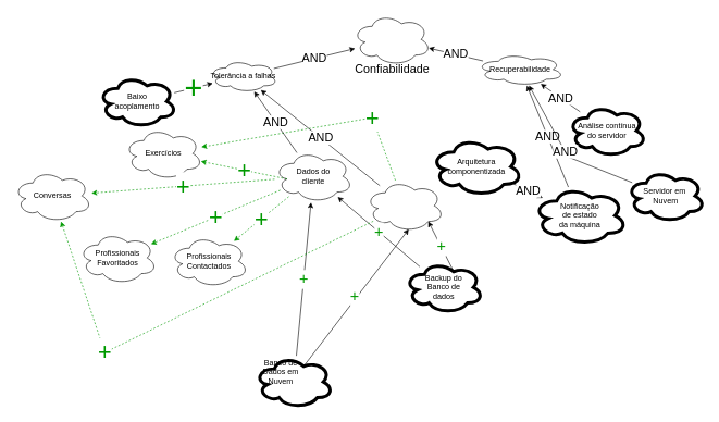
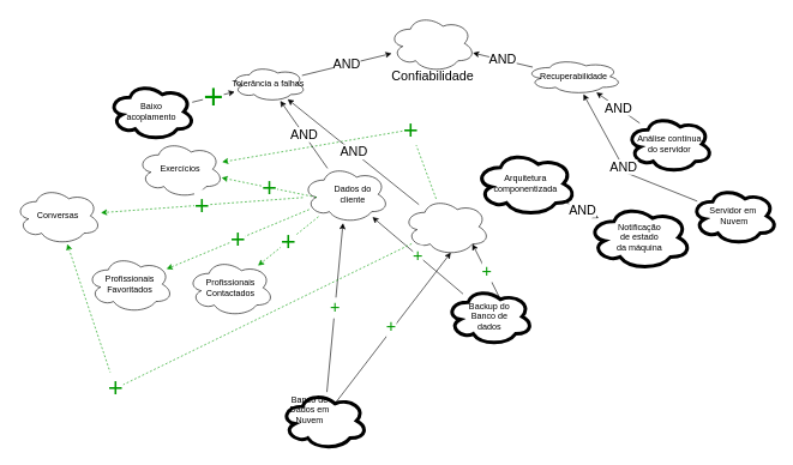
  <mxCell id="0" />
  <mxCell id="1" parent="0" />
  <mxCell id="2" value="&lt;font style=&quot;font-size: 24px;&quot; color=&quot;#009900&quot;&gt;+&lt;/font&gt;" style="endArrow=classic;html=1;rounded=0;fontSize=9;fontColor=#000000;exitX=0.625;exitY=0.2;exitDx=0;exitDy=0;exitPerimeter=0;entryX=0.55;entryY=0.95;entryDx=0;entryDy=0;entryPerimeter=0;" edge="1" parent="1" source="32" target="14"><mxGeometry x="-0.005" y="3" relative="1" as="geometry"><mxPoint x="634" y="130" as="sourcePoint" /><mxPoint x="634" y="130" as="targetPoint" /><mxPoint as="offset" /></mxGeometry></mxCell>
  <mxCell id="3" value="&lt;font style=&quot;font-size: 24px;&quot; color=&quot;#009900&quot;&gt;+&lt;/font&gt;" style="endArrow=classic;html=1;rounded=0;fontSize=9;fontColor=#000000;exitX=0.625;exitY=0.2;exitDx=0;exitDy=0;exitPerimeter=0;entryX=0.8;entryY=0.8;entryDx=0;entryDy=0;entryPerimeter=0;" edge="1" parent="1" source="23" target="14"><mxGeometry relative="1" as="geometry"><mxPoint x="715" y="305" as="sourcePoint" /><mxPoint x="715" y="305" as="targetPoint" /></mxGeometry></mxCell>
  <mxCell id="4" value="Tolerância a falhas" style="ellipse;shape=cloud;whiteSpace=wrap;html=1;imageBorder=none;" vertex="1" parent="1"><mxGeometry x="320" y="91" width="105" height="50" as="geometry" /></mxCell>
  <mxCell id="5" value="Recuperabilidade" style="ellipse;shape=cloud;whiteSpace=wrap;html=1;imageBorder=none;" vertex="1" parent="1"><mxGeometry x="730" y="81" width="134" height="50" as="geometry" /></mxCell>
  <mxCell id="6" value="&lt;font style=&quot;font-size: 18px;&quot;&gt;AND&lt;/font&gt;" style="endArrow=classic;html=1;rounded=0;fontSize=9;fontColor=#000000;" edge="1" parent="1" source="4" target="12"><mxGeometry relative="1" as="geometry"><mxPoint x="470" y="120" as="sourcePoint" /><mxPoint x="570" y="120" as="targetPoint" /></mxGeometry></mxCell>
  <mxCell id="7" value="&lt;font style=&quot;font-size: 18px;&quot;&gt;AND&lt;/font&gt;" style="endArrow=classic;html=1;rounded=0;fontSize=9;fontColor=#000000;" edge="1" parent="1" source="5" target="12"><mxGeometry relative="1" as="geometry"><mxPoint x="513.186" y="136.988" as="sourcePoint" /><mxPoint x="553.605" y="101.801" as="targetPoint" /></mxGeometry></mxCell>
  <mxCell id="8" value="" style="group" vertex="1" connectable="0" parent="1"><mxGeometry x="260" y="360" width="120" height="80" as="geometry" /></mxCell>
  <mxCell id="9" value="" style="ellipse;shape=cloud;whiteSpace=wrap;html=1;imageBorder=none;" vertex="1" parent="8"><mxGeometry width="120" height="80" as="geometry" /></mxCell>
  <mxCell id="10" value="Profissionais&lt;br&gt;Contactados" style="text;html=1;strokeColor=none;fillColor=none;align=center;verticalAlign=middle;whiteSpace=wrap;rounded=0;container=1;" vertex="1" parent="8"><mxGeometry x="30" y="25" width="60" height="30" as="geometry" /></mxCell>
  <mxCell id="11" value="" style="group" vertex="1" connectable="0" parent="1"><mxGeometry x="540" y="20" width="120" height="80" as="geometry" /></mxCell>
  <mxCell id="12" value="" style="ellipse;shape=cloud;whiteSpace=wrap;html=1;imageBorder=none;" vertex="1" parent="11"><mxGeometry width="120" height="80" as="geometry" /></mxCell>
  <mxCell id="13" value="" style="group" vertex="1" connectable="0" parent="1"><mxGeometry x="560" y="275" width="120" height="80" as="geometry" /></mxCell>
  <mxCell id="14" value="" style="ellipse;shape=cloud;whiteSpace=wrap;html=1;imageBorder=none;" vertex="1" parent="13"><mxGeometry width="120" height="80" as="geometry" /></mxCell>
  <mxCell id="15" value="Análise contínua&lt;br&gt;do servidor" style="ellipse;shape=cloud;whiteSpace=wrap;html=1;strokeColor=#000000;strokeWidth=5;" vertex="1" parent="1"><mxGeometry x="870" y="160" width="120" height="80" as="geometry" /></mxCell>
  <mxCell id="16" value="Notificação&lt;br&gt;de estado &lt;br&gt;da máquina" style="ellipse;shape=cloud;whiteSpace=wrap;html=1;strokeColor=#000000;strokeWidth=5;" vertex="1" parent="1"><mxGeometry x="817" y="285" width="143" height="90" as="geometry" /></mxCell>
  <mxCell id="17" value="Servidor em&amp;nbsp;&lt;br&gt;Nuvem" style="ellipse;shape=cloud;whiteSpace=wrap;html=1;strokeColor=#000000;strokeWidth=5;" vertex="1" parent="1"><mxGeometry x="960" y="260" width="120" height="80" as="geometry" /></mxCell>
  <mxCell id="18" value="&lt;font style=&quot;font-size: 24px;&quot; color=&quot;#009900&quot;&gt;+&lt;/font&gt;" style="endArrow=classic;html=1;rounded=0;fontSize=9;fontColor=#000000;" edge="1" parent="1" source="32" target="29"><mxGeometry relative="1" as="geometry"><mxPoint x="564" y="431" as="sourcePoint" /><mxPoint x="650" y="351" as="targetPoint" /></mxGeometry></mxCell>
  <mxCell id="19" value="&lt;font style=&quot;font-size: 24px;&quot; color=&quot;#009900&quot;&gt;+&lt;/font&gt;" style="endArrow=classic;html=1;rounded=0;fontSize=9;fontColor=#000000;" edge="1" parent="1" source="23" target="29"><mxGeometry relative="1" as="geometry"><mxPoint x="740" y="431" as="sourcePoint" /><mxPoint x="680" y="339" as="targetPoint" /></mxGeometry></mxCell>
  <mxCell id="20" value="Baixo &lt;br&gt;acoplamento" style="ellipse;shape=cloud;whiteSpace=wrap;html=1;strokeColor=#000000;strokeWidth=5;" vertex="1" parent="1"><mxGeometry x="150" y="115" width="120" height="80" as="geometry" /></mxCell>
  <mxCell id="21" value="Arquitetura &lt;br&gt;componentizada" style="ellipse;shape=cloud;whiteSpace=wrap;html=1;strokeColor=#000000;strokeWidth=5;" vertex="1" parent="1"><mxGeometry x="660" y="210" width="140" height="90" as="geometry" /></mxCell>
  <mxCell id="22" value="" style="group" vertex="1" connectable="0" parent="1"><mxGeometry x="620" y="400" width="120" height="80" as="geometry" /></mxCell>
  <mxCell id="23" value="" style="ellipse;shape=cloud;whiteSpace=wrap;html=1;strokeColor=#000000;strokeWidth=5;" vertex="1" parent="22"><mxGeometry width="120" height="80" as="geometry" /></mxCell>
  <mxCell id="24" value="Backup do Banco de dados" style="text;html=1;strokeColor=none;fillColor=none;align=center;verticalAlign=middle;whiteSpace=wrap;rounded=0;" vertex="1" parent="22"><mxGeometry x="30" y="25" width="60" height="30" as="geometry" /></mxCell>
  <mxCell id="25" value="" style="group" vertex="1" connectable="0" parent="1"><mxGeometry x="120" y="355" width="120" height="80" as="geometry" /></mxCell>
  <mxCell id="26" value="" style="ellipse;shape=cloud;whiteSpace=wrap;html=1;imageBorder=none;" vertex="1" parent="25"><mxGeometry width="120" height="80" as="geometry" /></mxCell>
  <mxCell id="27" value="Profissionais&lt;br&gt;Favoritados" style="text;html=1;strokeColor=none;fillColor=none;align=center;verticalAlign=middle;whiteSpace=wrap;rounded=0;container=1;" vertex="1" parent="25"><mxGeometry x="30" y="25" width="60" height="30" as="geometry" /></mxCell>
  <mxCell id="28" value="" style="group" vertex="1" connectable="0" parent="1"><mxGeometry x="420" y="230" width="120" height="80" as="geometry" /></mxCell>
  <mxCell id="29" value="" style="ellipse;shape=cloud;whiteSpace=wrap;html=1;imageBorder=none;" vertex="1" parent="28"><mxGeometry width="120" height="80" as="geometry" /></mxCell>
- <mxCell id="30" value="Dados do cliente" style="text;html=1;strokeColor=none;fillColor=none;align=center;verticalAlign=middle;whiteSpace=wrap;rounded=0;" vertex="1" parent="28"><mxGeometry x="30" y="25" width="60" height="30" as="geometry" /></mxCell>
+ <mxCell id="30" value="Dados do cliente" style="text;html=1;strokeColor=none;fillColor=none;align=center;verticalAlign=middle;whiteSpace=wrap;rounded=0;" vertex="1" parent="28"><mxGeometry x="40" y="25" width="60" height="30" as="geometry" /></mxCell>
  <mxCell id="31" value="" style="group" vertex="1" connectable="0" parent="1"><mxGeometry x="390" y="545" width="120" height="80" as="geometry" /></mxCell>
  <mxCell id="32" value="" style="ellipse;shape=cloud;whiteSpace=wrap;html=1;strokeColor=#000000;strokeWidth=5;" vertex="1" parent="31"><mxGeometry width="120" height="80" as="geometry" /></mxCell>
  <mxCell id="33" value="Banco de Dados em Nuvem" style="text;html=1;strokeColor=none;fillColor=none;align=center;verticalAlign=middle;whiteSpace=wrap;rounded=0;" vertex="1" parent="31"><mxGeometry x="10" y="10" width="60" height="30" as="geometry" /></mxCell>
  <mxCell id="34" value="&lt;font style=&quot;font-size: 18px;&quot;&gt;AND&lt;/font&gt;" style="endArrow=classic;html=1;rounded=0;fontSize=9;fontColor=#000000;" edge="1" parent="1" source="21" target="16"><mxGeometry relative="1" as="geometry"><mxPoint x="730" y="190" as="sourcePoint" /><mxPoint x="830" y="190" as="targetPoint" /></mxGeometry></mxCell>
  <mxCell id="35" value="&lt;font style=&quot;font-size: 18px;&quot;&gt;AND&lt;/font&gt;" style="endArrow=classic;html=1;rounded=0;fontSize=9;fontColor=#000000;" edge="1" parent="1" source="15" target="5"><mxGeometry relative="1" as="geometry"><mxPoint x="777.871" y="220.681" as="sourcePoint" /><mxPoint x="763.839" y="169.869" as="targetPoint" /></mxGeometry></mxCell>
- <mxCell id="36" value="&lt;font style=&quot;font-size: 18px;&quot;&gt;AND&lt;/font&gt;" style="endArrow=classic;html=1;rounded=0;fontSize=9;fontColor=#000000;" edge="1" parent="1" source="16" target="5"><mxGeometry relative="1" as="geometry"><mxPoint x="860" y="270" as="sourcePoint" /><mxPoint x="960" y="270" as="targetPoint" /></mxGeometry></mxCell>
  <mxCell id="37" value="&lt;font style=&quot;font-size: 18px;&quot;&gt;AND&lt;/font&gt;" style="endArrow=classic;html=1;rounded=0;fontSize=9;fontColor=#000000;" edge="1" parent="1" source="17" target="5"><mxGeometry relative="1" as="geometry"><mxPoint x="1070" y="220" as="sourcePoint" /><mxPoint x="1170" y="220" as="targetPoint" /><Array as="points"><mxPoint x="870" y="240" /></Array></mxGeometry></mxCell>
  <mxCell id="38" value="&lt;font style=&quot;font-size: 48px;&quot; color=&quot;#009900&quot;&gt;+&lt;/font&gt;" style="endArrow=classic;html=1;rounded=0;fontSize=9;fontColor=#000000;" edge="1" parent="1" source="20" target="4"><mxGeometry relative="1" as="geometry"><mxPoint x="260" y="130" as="sourcePoint" /><mxPoint x="360" y="130" as="targetPoint" /></mxGeometry></mxCell>
  <mxCell id="39" value="" style="group" vertex="1" connectable="0" parent="1"><mxGeometry x="20" y="260" width="120" height="80" as="geometry" /></mxCell>
  <mxCell id="40" value="" style="ellipse;shape=cloud;whiteSpace=wrap;html=1;imageBorder=none;" vertex="1" parent="39"><mxGeometry width="120" height="80" as="geometry" /></mxCell>
  <mxCell id="41" value="Conversas" style="text;html=1;strokeColor=none;fillColor=none;align=center;verticalAlign=middle;whiteSpace=wrap;rounded=0;container=1;" vertex="1" parent="39"><mxGeometry x="30" y="25" width="60" height="30" as="geometry" /></mxCell>
  <mxCell id="42" value="" style="group" vertex="1" connectable="0" parent="1"><mxGeometry y="195" width="120" height="80" as="geometry" x="190" /></mxCell>
  <mxCell id="43" value="" style="ellipse;shape=cloud;whiteSpace=wrap;html=1;imageBorder=none;" vertex="1" parent="42"><mxGeometry width="120" height="80" as="geometry" /></mxCell>
  <mxCell id="44" value="Exercícios" style="text;html=1;strokeColor=none;fillColor=none;align=center;verticalAlign=middle;whiteSpace=wrap;rounded=0;container=1;" vertex="1" parent="42"><mxGeometry x="30" y="25" width="60" height="30" as="geometry" /></mxCell>
  <mxCell id="45" value="&lt;font style=&quot;font-size: 36px;&quot; color=&quot;#009900&quot;&gt;+&lt;/font&gt;" style="endArrow=classic;html=1;rounded=0;fontSize=9;fontColor=#000000;dashed=1;strokeColor=#009900;" edge="1" parent="1" source="29" target="9"><mxGeometry relative="1" as="geometry"><mxPoint x="432.53" y="268.506" as="sourcePoint" /><mxPoint x="377.437" y="256.567" as="targetPoint" /><mxPoint as="offset" /></mxGeometry></mxCell>
  <mxCell id="46" value="&lt;font style=&quot;font-size: 36px;&quot; color=&quot;#009900&quot;&gt;+&lt;/font&gt;" style="endArrow=classic;html=1;rounded=0;fontSize=9;fontColor=#000000;dashed=1;strokeColor=#009900;" edge="1" parent="1" source="14" target="43"><mxGeometry x="-0.443" relative="1" as="geometry"><mxPoint x="334.628" y="350.161" as="sourcePoint" /><mxPoint x="325.505" y="284.831" as="targetPoint" /><mxPoint as="offset" /><Array as="points"><mxPoint x="570" y="180" /></Array></mxGeometry></mxCell>
  <mxCell id="47" value="&lt;font style=&quot;font-size: 18px;&quot;&gt;AND&lt;/font&gt;" style="endArrow=classic;html=1;rounded=0;fontSize=9;fontColor=#000000;" edge="1" parent="1" source="29" target="4"><mxGeometry relative="1" as="geometry"><mxPoint x="470" y="210" as="sourcePoint" /><mxPoint x="570" y="210" as="targetPoint" /></mxGeometry></mxCell>
  <mxCell id="48" value="&lt;font style=&quot;font-size: 18px;&quot;&gt;AND&lt;/font&gt;" style="endArrow=classic;html=1;rounded=0;fontSize=9;fontColor=#000000;" edge="1" parent="1" source="14" target="4"><mxGeometry relative="1" as="geometry"><mxPoint x="550" y="210" as="sourcePoint" /><mxPoint x="650" y="210" as="targetPoint" /></mxGeometry></mxCell>
  <mxCell id="49" value="&lt;font style=&quot;font-size: 18px;&quot;&gt;Confiabilidade&lt;/font&gt;" style="text;html=1;strokeColor=none;fillColor=none;align=center;verticalAlign=middle;whiteSpace=wrap;rounded=0;" vertex="1" parent="1"><mxGeometry x="571" y="91" width="60" height="30" as="geometry" /></mxCell>
  <mxCell id="50" value="&lt;font style=&quot;font-size: 36px;&quot; color=&quot;#009900&quot;&gt;+&lt;/font&gt;" style="endArrow=classic;html=1;rounded=0;fontSize=9;fontColor=#000000;dashed=1;strokeColor=#009900;exitX=0.16;exitY=0.55;exitDx=0;exitDy=0;exitPerimeter=0;" edge="1" parent="1" source="29" target="43"><mxGeometry relative="1" as="geometry"><mxPoint x="430.906" y="273.075" as="sourcePoint" /><mxPoint x="339.082" y="261.97" as="targetPoint" /><mxPoint as="offset" /></mxGeometry></mxCell>
  <mxCell id="51" value="&lt;font style=&quot;font-size: 36px;&quot; color=&quot;#009900&quot;&gt;+&lt;/font&gt;" style="endArrow=classic;html=1;rounded=0;fontSize=9;fontColor=#000000;dashed=1;strokeColor=#009900;" edge="1" parent="1" source="29" target="40"><mxGeometry relative="1" as="geometry"><mxPoint x="449.2" y="284" as="sourcePoint" /><mxPoint x="338.185" y="264.765" as="targetPoint" /><mxPoint as="offset" /></mxGeometry></mxCell>
  <mxCell id="52" value="&lt;font style=&quot;font-size: 36px;&quot; color=&quot;#009900&quot;&gt;+&lt;/font&gt;" style="endArrow=classic;html=1;rounded=0;fontSize=9;fontColor=#000000;dashed=1;strokeColor=#009900;" edge="1" parent="1" source="14" target="40"><mxGeometry x="0.368" relative="1" as="geometry"><mxPoint x="430.353" y="284.334" as="sourcePoint" /><mxPoint x="149.638" y="305.615" as="targetPoint" /><mxPoint y="-1" as="offset" /><Array as="points"><mxPoint x="160" y="540" /></Array></mxGeometry></mxCell>
  <mxCell id="53" value="&lt;font style=&quot;font-size: 36px;&quot; color=&quot;#009900&quot;&gt;+&lt;/font&gt;" style="endArrow=classic;html=1;rounded=0;fontSize=9;fontColor=#000000;dashed=1;strokeColor=#009900;" edge="1" parent="1" source="29" target="26"><mxGeometry relative="1" as="geometry"><mxPoint x="430.353" y="284.334" as="sourcePoint" /><mxPoint x="149.638" y="305.615" as="targetPoint" /><mxPoint as="offset" /></mxGeometry></mxCell>
